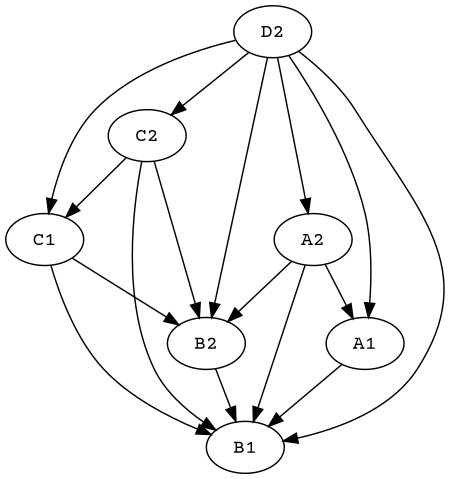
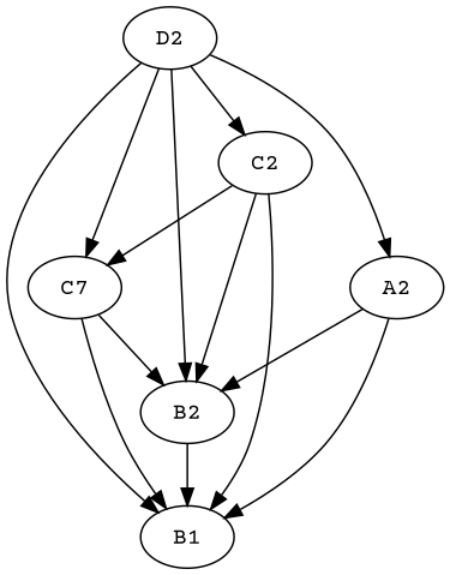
  strict digraph {
    fontname="Courier Prime"
    node [fontname="Courier Prime"]
    edge [fontname="Courier Prime"]
    B2
    B1
-   A1
-   C1
+   C1 [label=C7]
    A2
    C2
    D2
    B2 -> B1
-   A1 -> B1
    C1 -> B2
    C1 -> B1
    A2 -> B2
    A2 -> B1
-   A2 -> A1
    C2 -> B2
    C2 -> B1
    C2 -> C1
    D2 -> B2
    D2 -> B1
-   D2 -> A1
    D2 -> C1
    D2 -> A2
    D2 -> C2
  }
